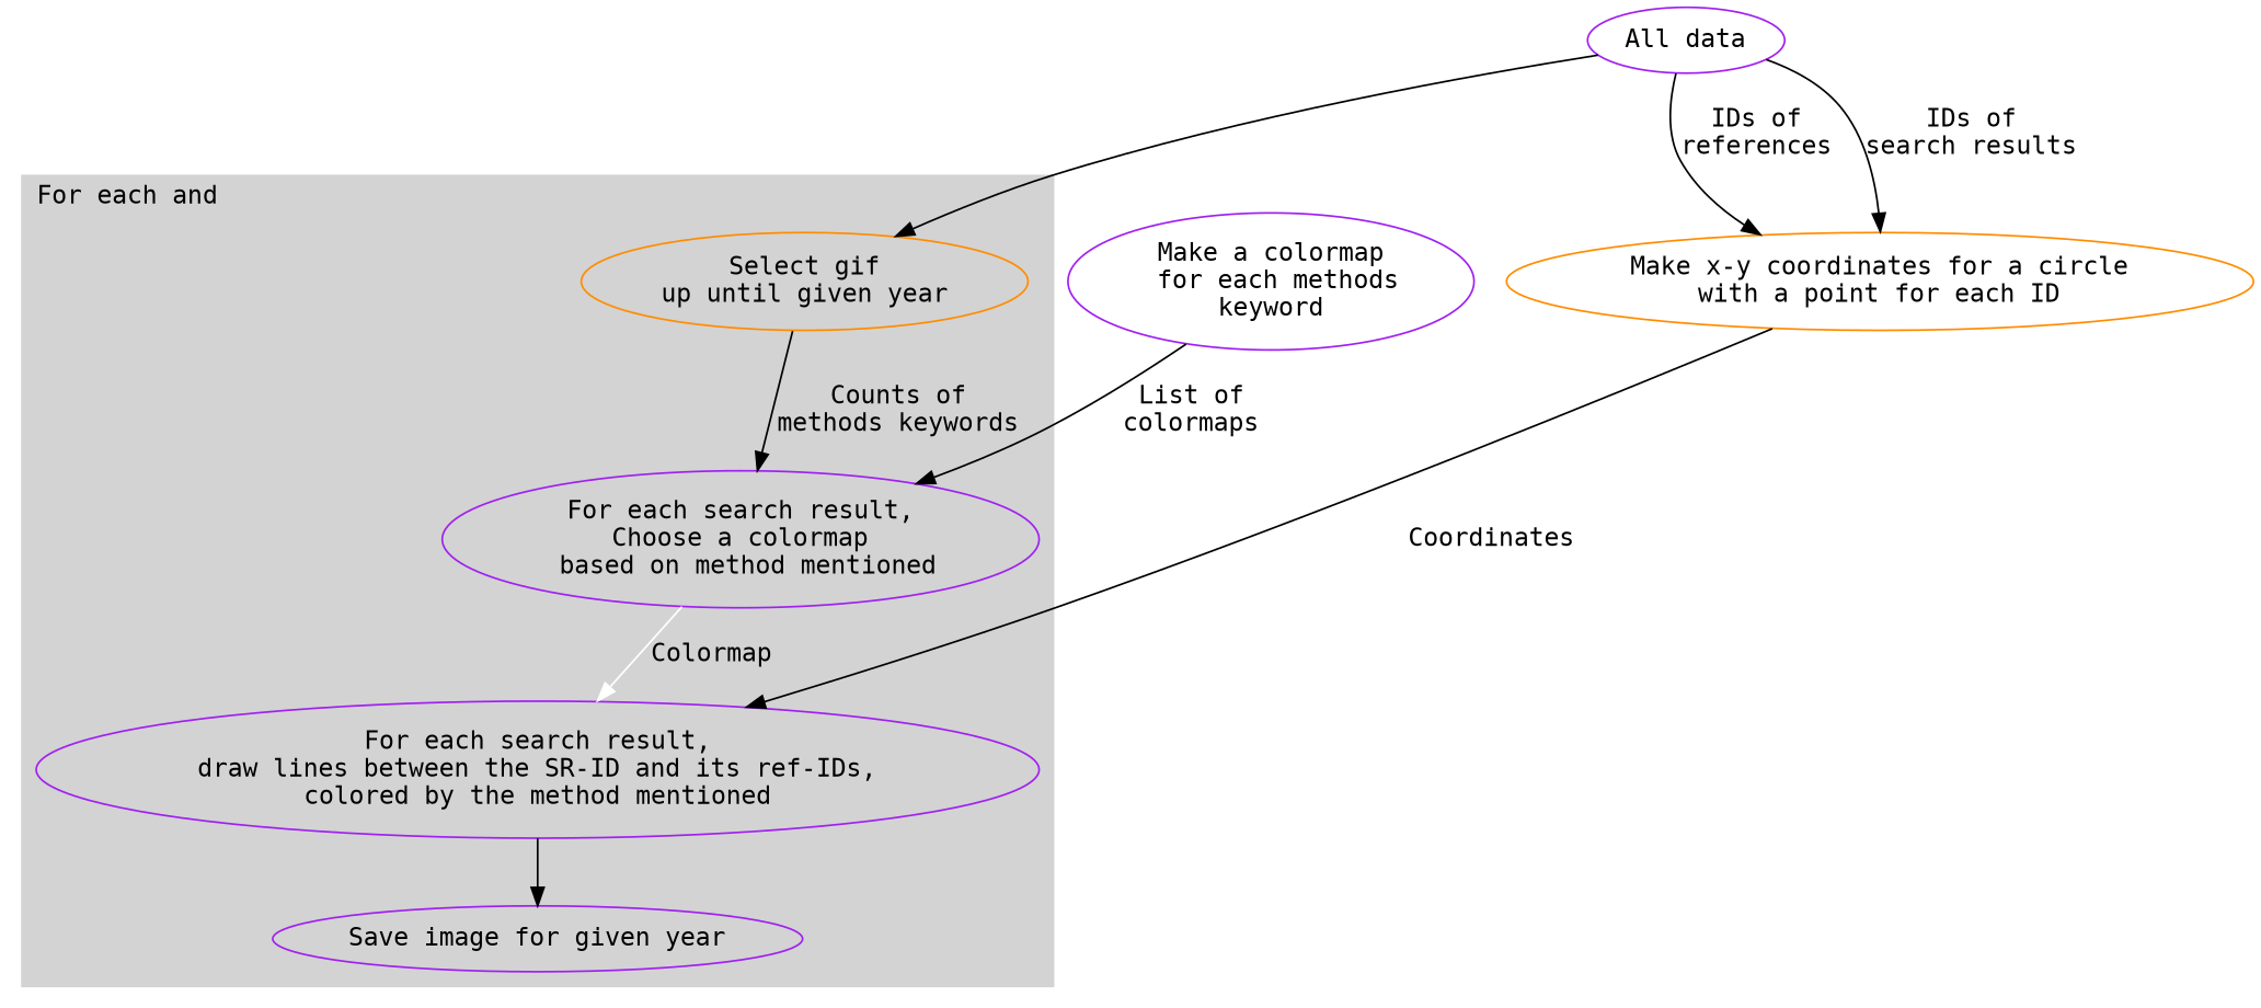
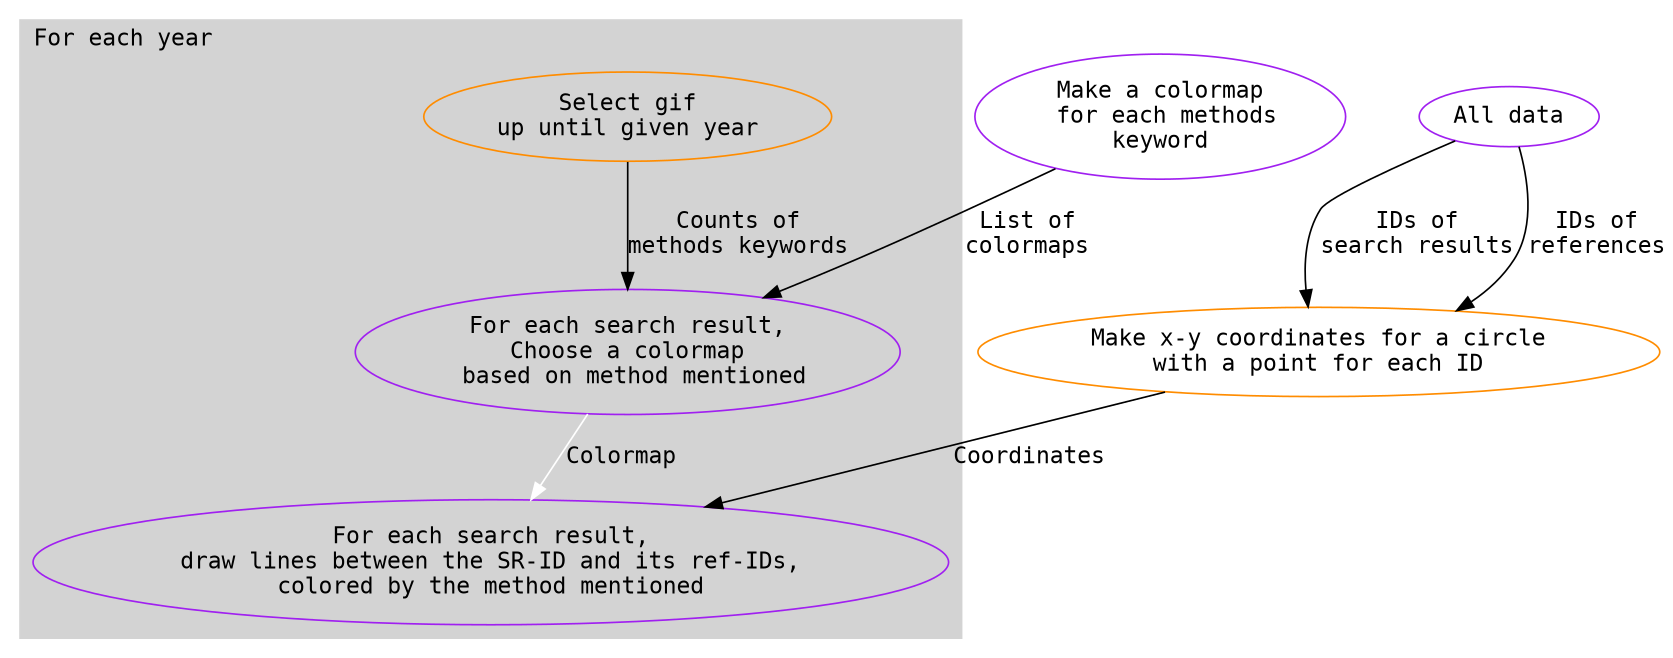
  digraph {
    fontname="DejaVu Sans Mono"
    node [color=purple fontname="DejaVu Sans Mono"]
    edge [fontname="DejaVu Sans Mono"]
    n1 [color=darkorange label="Select gif\nup until given year"]
    n2 [label="For each search result,\nChoose a colormap\n based on method mentioned"]
    n3 [label="For each search result,\ndraw lines between the SR-ID and its ref-IDs,\ncolored by the method mentioned"]
-   n4 [label="Save image for given year"]
    n5 [label="All data"]
    n6 [color=darkorange label="Make x-y coordinates for a circle\nwith a point for each ID"]
    n7 [label="Make a colormap\n for each methods\nkeyword"]
    subgraph cluster_1 {
      color=lightgrey
-     label="For each and"
+     label="For each year"
      labeljust=l
      style=filled
      n1
      n2
      n3
-     n4
    }
    n1 -> n2 [label="Counts of\nmethods keywords"]
    n2 -> n3 [color=white label=Colormap]
-   n3 -> n4
-   n5 -> n1
    n5 -> n6 [label="IDs of\nsearch results"]
    n5 -> n6 [label="IDs of\nreferences"]
    n6 -> n3 [label=Coordinates]
    n7 -> n2 [label="List of\ncolormaps"]
  }
